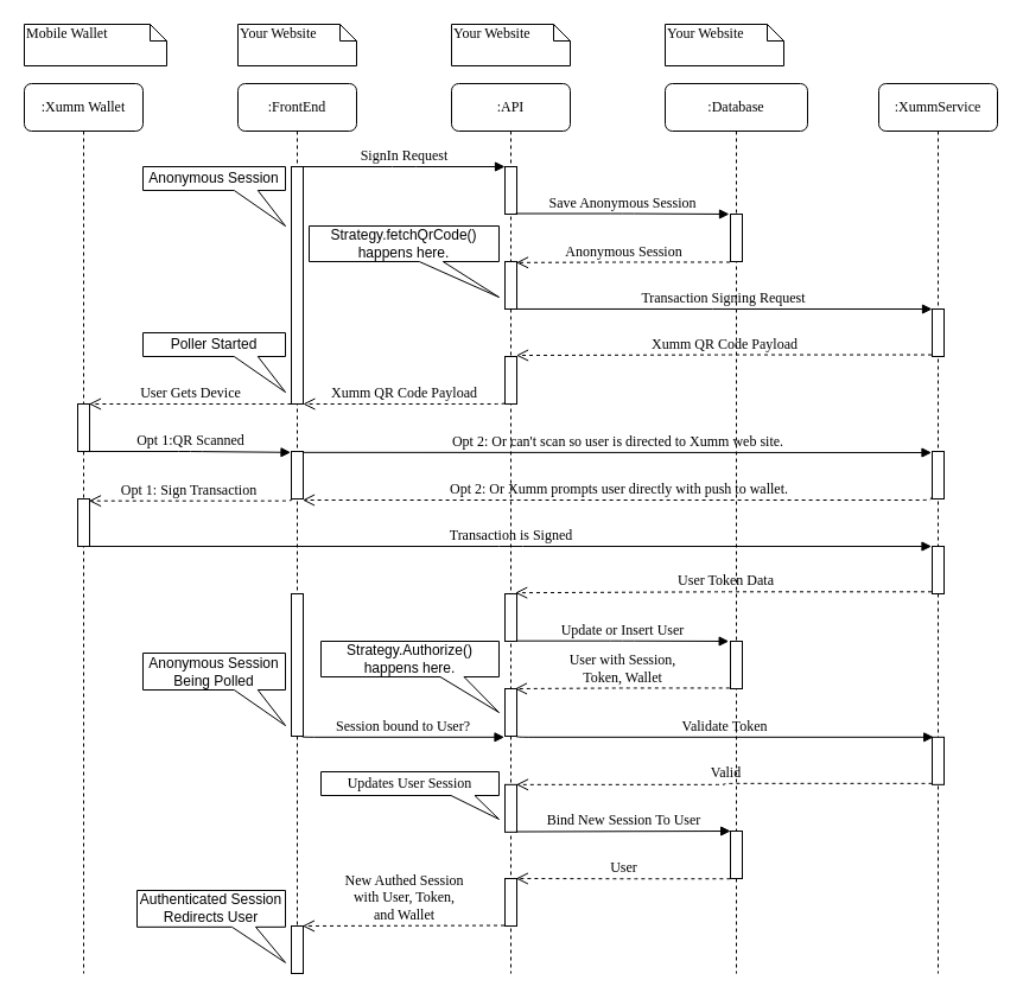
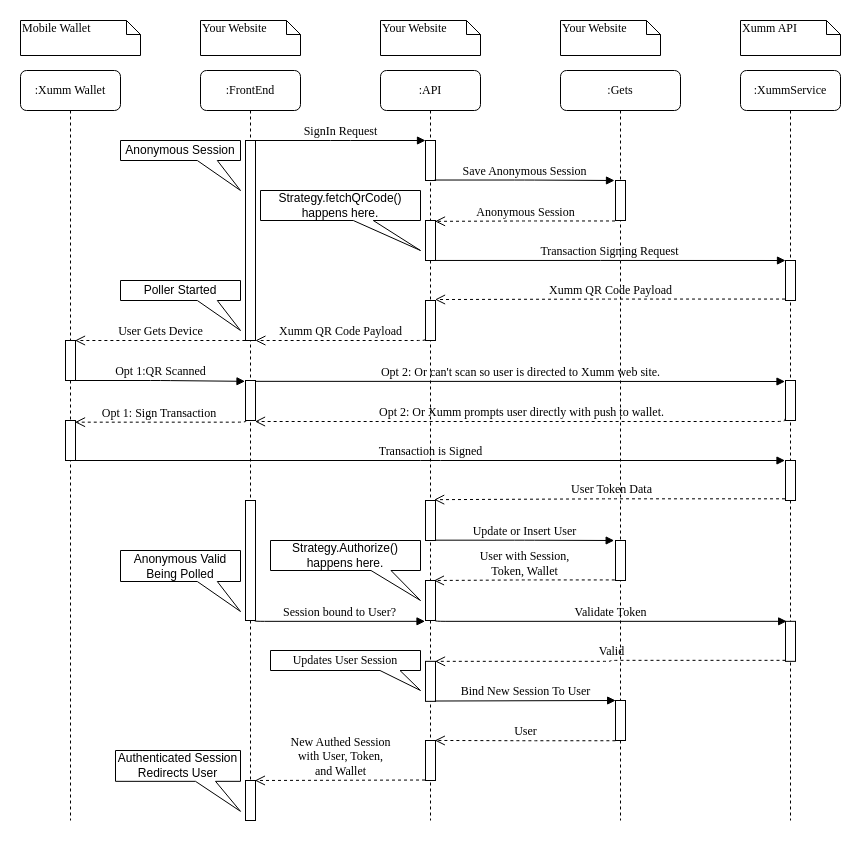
  <mxCell id="0" />
  <mxCell id="1" parent="0" />
  <mxCell id="2" value=":API" style="shape=umlLifeline;perimeter=lifelinePerimeter;whiteSpace=wrap;html=1;container=1;collapsible=0;recursiveResize=0;outlineConnect=0;rounded=1;shadow=0;comic=0;labelBackgroundColor=none;strokeWidth=1;fontFamily=Verdana;fontSize=12;align=center;" parent="1" vertex="1"><mxGeometry x="380" y="70" width="100" height="750" as="geometry" /></mxCell>
  <mxCell id="3" value="" style="html=1;points=[];perimeter=orthogonalPerimeter;rounded=0;shadow=0;comic=0;labelBackgroundColor=none;strokeWidth=1;fontFamily=Verdana;fontSize=12;align=center;" parent="2" vertex="1"><mxGeometry x="45" y="70" width="10" height="40" as="geometry" /></mxCell>
  <mxCell id="4" value="" style="html=1;points=[];perimeter=orthogonalPerimeter;rounded=0;shadow=0;comic=0;labelBackgroundColor=none;strokeWidth=1;fontFamily=Verdana;fontSize=12;align=center;" parent="2" vertex="1"><mxGeometry x="45" y="230" width="10" height="40" as="geometry" /></mxCell>
  <mxCell id="5" value="" style="html=1;points=[];perimeter=orthogonalPerimeter;rounded=0;shadow=0;comic=0;labelBackgroundColor=none;strokeWidth=1;fontFamily=Verdana;fontSize=12;align=center;" parent="2" vertex="1"><mxGeometry x="45" y="430.0" width="10" height="40" as="geometry" /></mxCell>
  <mxCell id="6" value="" style="html=1;points=[];perimeter=orthogonalPerimeter;rounded=0;shadow=0;comic=0;labelBackgroundColor=none;strokeWidth=1;fontFamily=Verdana;fontSize=12;align=center;" parent="2" vertex="1"><mxGeometry x="45" y="590.84" width="10" height="40" as="geometry" /></mxCell>
  <mxCell id="7" value="Strategy.Authorize() happens here." style="shape=callout;whiteSpace=wrap;html=1;perimeter=calloutPerimeter;position2=1;size=30;position=0.67;base=20;" parent="2" vertex="1"><mxGeometry x="-110" y="470" width="150" height="60" as="geometry" /></mxCell>
  <mxCell id="8" value="" style="html=1;points=[];perimeter=orthogonalPerimeter;rounded=0;shadow=0;comic=0;labelBackgroundColor=none;strokeWidth=1;fontFamily=Verdana;fontSize=12;align=center;" parent="2" vertex="1"><mxGeometry x="45" y="150" width="10" height="40" as="geometry" /></mxCell>
  <mxCell id="9" value="" style="html=1;points=[];perimeter=orthogonalPerimeter;rounded=0;shadow=0;comic=0;labelBackgroundColor=none;strokeWidth=1;fontFamily=Verdana;fontSize=12;align=center;" parent="2" vertex="1"><mxGeometry x="45" y="510" width="10" height="40" as="geometry" /></mxCell>
  <mxCell id="10" value="" style="html=1;points=[];perimeter=orthogonalPerimeter;rounded=0;shadow=0;comic=0;labelBackgroundColor=none;strokeWidth=1;fontFamily=Verdana;fontSize=12;align=center;" parent="2" vertex="1"><mxGeometry x="45" y="670.0" width="10" height="40" as="geometry" /></mxCell>
  <mxCell id="11" value=":XummService" style="shape=umlLifeline;perimeter=lifelinePerimeter;whiteSpace=wrap;html=1;container=1;collapsible=0;recursiveResize=0;outlineConnect=0;rounded=1;shadow=0;comic=0;labelBackgroundColor=none;strokeWidth=1;fontFamily=Verdana;fontSize=12;align=center;" parent="1" vertex="1"><mxGeometry x="740" y="70" width="100" height="750" as="geometry" /></mxCell>
  <mxCell id="12" value="" style="html=1;points=[];perimeter=orthogonalPerimeter;rounded=0;shadow=0;comic=0;labelBackgroundColor=none;strokeWidth=1;fontFamily=Verdana;fontSize=12;align=center;" parent="11" vertex="1"><mxGeometry x="45" y="190" width="10" height="40" as="geometry" /></mxCell>
  <mxCell id="13" value="" style="html=1;points=[];perimeter=orthogonalPerimeter;rounded=0;shadow=0;comic=0;labelBackgroundColor=none;strokeWidth=1;fontFamily=Verdana;fontSize=12;align=center;" parent="11" vertex="1"><mxGeometry x="45" y="390.0" width="10" height="40" as="geometry" /></mxCell>
  <mxCell id="14" value="" style="html=1;points=[];perimeter=orthogonalPerimeter;rounded=0;shadow=0;comic=0;labelBackgroundColor=none;strokeWidth=1;fontFamily=Verdana;fontSize=12;align=center;" parent="11" vertex="1"><mxGeometry x="45" y="310.0" width="10" height="40" as="geometry" /></mxCell>
  <mxCell id="15" value="" style="html=1;points=[];perimeter=orthogonalPerimeter;rounded=0;shadow=0;comic=0;labelBackgroundColor=none;strokeWidth=1;fontFamily=Verdana;fontSize=12;align=center;" parent="11" vertex="1"><mxGeometry x="45" y="550.84" width="10" height="40" as="geometry" /></mxCell>
  <mxCell id="16" value=":FrontEnd" style="shape=umlLifeline;perimeter=lifelinePerimeter;whiteSpace=wrap;html=1;container=1;collapsible=0;recursiveResize=0;outlineConnect=0;rounded=1;shadow=0;comic=0;labelBackgroundColor=none;strokeWidth=1;fontFamily=Verdana;fontSize=12;align=center;" parent="1" vertex="1"><mxGeometry x="200" y="70" width="100" height="750" as="geometry" /></mxCell>
  <mxCell id="17" value="" style="html=1;points=[];perimeter=orthogonalPerimeter;rounded=0;shadow=0;comic=0;labelBackgroundColor=none;strokeWidth=1;fontFamily=Verdana;fontSize=12;align=center;" parent="16" vertex="1"><mxGeometry x="45" y="70" width="10" height="200" as="geometry" /></mxCell>
  <mxCell id="18" value="" style="html=1;points=[];perimeter=orthogonalPerimeter;rounded=0;shadow=0;comic=0;labelBackgroundColor=none;strokeWidth=1;fontFamily=Verdana;fontSize=12;align=center;" parent="16" vertex="1"><mxGeometry x="45" y="310.0" width="10" height="40" as="geometry" /></mxCell>
  <mxCell id="19" value="" style="html=1;points=[];perimeter=orthogonalPerimeter;rounded=0;shadow=0;comic=0;labelBackgroundColor=none;strokeWidth=1;fontFamily=Verdana;fontSize=12;align=center;" parent="16" vertex="1"><mxGeometry x="45" y="710.0" width="10" height="40" as="geometry" /></mxCell>
  <mxCell id="20" value="Anonymous Session" style="shape=callout;whiteSpace=wrap;html=1;perimeter=calloutPerimeter;position2=1;size=30;position=0.64;base=20;" parent="16" vertex="1"><mxGeometry x="-80" y="70" width="120" height="50" as="geometry" /></mxCell>
  <mxCell id="21" value="" style="html=1;points=[];perimeter=orthogonalPerimeter;rounded=0;shadow=0;comic=0;labelBackgroundColor=none;strokeWidth=1;fontFamily=Verdana;fontSize=12;align=center;" parent="16" vertex="1"><mxGeometry x="45" y="430" width="10" height="120" as="geometry" /></mxCell>
- <mxCell id="22" value="Anonymous Session&lt;br&gt;Being Polled" style="shape=callout;whiteSpace=wrap;html=1;perimeter=calloutPerimeter;position2=1;size=30;position=0.64;base=20;" parent="16" vertex="1"><mxGeometry x="-80" y="480" width="120" height="61" as="geometry" /></mxCell>
+ <mxCell id="22" value="Anonymous Valid&lt;br&gt;Being Polled" style="shape=callout;whiteSpace=wrap;html=1;perimeter=calloutPerimeter;position2=1;size=30;position=0.64;base=20;" parent="16" vertex="1"><mxGeometry x="-80" y="480" width="120" height="61" as="geometry" /></mxCell>
  <mxCell id="23" value="Xumm QR Code Payload" style="html=1;verticalAlign=bottom;endArrow=open;dashed=1;endSize=8;labelBackgroundColor=none;fontFamily=Verdana;fontSize=12;edgeStyle=elbowEdgeStyle;elbow=vertical;exitX=-0.05;exitY=0.972;exitDx=0;exitDy=0;exitPerimeter=0;entryX=0.989;entryY=0.998;entryDx=0;entryDy=0;entryPerimeter=0;" parent="1" source="4" target="17" edge="1"><mxGeometry relative="1" as="geometry"><mxPoint x="255" y="340" as="targetPoint" /><Array as="points"><mxPoint x="340" y="340" /><mxPoint x="340" y="420" /><mxPoint x="350" y="320" /></Array><mxPoint x="385" y="330" as="sourcePoint" /></mxGeometry></mxCell>
  <mxCell id="24" value="SignIn Request" style="html=1;verticalAlign=bottom;endArrow=block;entryX=0;entryY=0;labelBackgroundColor=none;fontFamily=Verdana;fontSize=12;edgeStyle=elbowEdgeStyle;elbow=vertical;" parent="1" source="17" target="3" edge="1"><mxGeometry relative="1" as="geometry"><mxPoint x="320" y="180" as="sourcePoint" /></mxGeometry></mxCell>
  <mxCell id="25" value="Your Website" style="shape=note;whiteSpace=wrap;html=1;size=14;verticalAlign=top;align=left;spacingTop=-6;rounded=0;shadow=0;comic=0;labelBackgroundColor=none;strokeWidth=1;fontFamily=Verdana;fontSize=12" parent="1" vertex="1"><mxGeometry x="200" y="20" width="100" height="35" as="geometry" /></mxCell>
  <mxCell id="26" value="Your Website" style="shape=note;whiteSpace=wrap;html=1;size=14;verticalAlign=top;align=left;spacingTop=-6;rounded=0;shadow=0;comic=0;labelBackgroundColor=none;strokeWidth=1;fontFamily=Verdana;fontSize=12" parent="1" vertex="1"><mxGeometry x="380" y="20" width="100" height="35" as="geometry" /></mxCell>
+ <mxCell id="27" value="Xumm API" style="shape=note;whiteSpace=wrap;html=1;size=14;verticalAlign=top;align=left;spacingTop=-6;rounded=0;shadow=0;comic=0;labelBackgroundColor=none;strokeWidth=1;fontFamily=Verdana;fontSize=12" parent="1" vertex="1"><mxGeometry x="740" y="20" width="100" height="35" as="geometry" /></mxCell>
  <mxCell id="28" value="Transaction Signing Request" style="html=1;verticalAlign=bottom;endArrow=block;entryX=0;entryY=0;labelBackgroundColor=none;fontFamily=Verdana;fontSize=12;edgeStyle=elbowEdgeStyle;elbow=vertical;entryDx=0;entryDy=0;entryPerimeter=0;exitX=0.933;exitY=0.999;exitDx=0;exitDy=0;exitPerimeter=0;" parent="1" source="8" target="12" edge="1"><mxGeometry relative="1" as="geometry"><mxPoint x="435" y="260" as="sourcePoint" /><mxPoint x="510" y="270" as="targetPoint" /></mxGeometry></mxCell>
  <mxCell id="29" value="Xumm QR Code Payload" style="html=1;verticalAlign=bottom;endArrow=open;dashed=1;endSize=8;labelBackgroundColor=none;fontFamily=Verdana;fontSize=12;edgeStyle=elbowEdgeStyle;elbow=horizontal;exitX=-0.048;exitY=0.964;exitDx=0;exitDy=0;exitPerimeter=0;entryX=0.952;entryY=-0.024;entryDx=0;entryDy=0;entryPerimeter=0;" parent="1" source="12" target="4" edge="1"><mxGeometry relative="1" as="geometry"><mxPoint x="380" y="310" as="targetPoint" /><Array as="points" /><mxPoint x="505" y="310" as="sourcePoint" /></mxGeometry></mxCell>
  <mxCell id="30" value=":Xumm Wallet" style="shape=umlLifeline;perimeter=lifelinePerimeter;whiteSpace=wrap;html=1;container=1;collapsible=0;recursiveResize=0;outlineConnect=0;rounded=1;shadow=0;comic=0;labelBackgroundColor=none;strokeWidth=1;fontFamily=Verdana;fontSize=12;align=center;" parent="1" vertex="1"><mxGeometry x="20" y="70" width="100" height="750" as="geometry" /></mxCell>
  <mxCell id="31" value="" style="html=1;points=[];perimeter=orthogonalPerimeter;rounded=0;shadow=0;comic=0;labelBackgroundColor=none;strokeWidth=1;fontFamily=Verdana;fontSize=12;align=center;" parent="30" vertex="1"><mxGeometry x="45" y="270.0" width="10" height="40" as="geometry" /></mxCell>
  <mxCell id="32" value="" style="html=1;points=[];perimeter=orthogonalPerimeter;rounded=0;shadow=0;comic=0;labelBackgroundColor=none;strokeWidth=1;fontFamily=Verdana;fontSize=12;align=center;" parent="30" vertex="1"><mxGeometry x="45" y="350.0" width="10" height="40" as="geometry" /></mxCell>
  <mxCell id="33" value="Mobile Wallet" style="shape=note;whiteSpace=wrap;html=1;size=14;verticalAlign=top;align=left;spacingTop=-6;rounded=0;shadow=0;comic=0;labelBackgroundColor=none;strokeWidth=1;fontFamily=Verdana;fontSize=12" parent="1" vertex="1"><mxGeometry x="20" y="20" width="120" height="35" as="geometry" /></mxCell>
  <mxCell id="34" value="Opt 1:QR Scanned" style="html=1;verticalAlign=bottom;endArrow=block;labelBackgroundColor=none;fontFamily=Verdana;fontSize=12;edgeStyle=elbowEdgeStyle;elbow=horizontal;exitX=0.95;exitY=1;exitDx=0;exitDy=0;exitPerimeter=0;entryX=-0.05;entryY=0.021;entryDx=0;entryDy=0;entryPerimeter=0;" parent="1" source="31" target="18" edge="1"><mxGeometry relative="1" as="geometry"><mxPoint x="75" y="380" as="sourcePoint" /><mxPoint x="210" y="380" as="targetPoint" /><mxPoint as="offset" /></mxGeometry></mxCell>
  <mxCell id="35" value="Opt 1: Sign Transaction&amp;nbsp;" style="html=1;verticalAlign=bottom;endArrow=open;dashed=1;endSize=8;labelBackgroundColor=none;fontFamily=Verdana;fontSize=12;edgeStyle=elbowEdgeStyle;elbow=vertical;exitX=0.033;exitY=1;exitDx=0;exitDy=0;exitPerimeter=0;entryX=0.95;entryY=0.021;entryDx=0;entryDy=0;entryPerimeter=0;" parent="1" source="18" target="32" edge="1"><mxGeometry relative="1" as="geometry"><mxPoint x="100" y="422" as="targetPoint" /><Array as="points"><mxPoint x="155" y="421.66" /><mxPoint x="145" y="511.66" /><mxPoint x="155" y="411.66" /></Array><mxPoint x="180" y="422" as="sourcePoint" /></mxGeometry></mxCell>
  <mxCell id="36" value="Transaction is Signed" style="html=1;verticalAlign=bottom;endArrow=block;labelBackgroundColor=none;fontFamily=Verdana;fontSize=12;edgeStyle=elbowEdgeStyle;elbow=vertical;entryX=-0.05;entryY=0;entryDx=0;entryDy=0;entryPerimeter=0;exitX=1.033;exitY=1;exitDx=0;exitDy=0;exitPerimeter=0;" parent="1" source="32" target="13" edge="1"><mxGeometry relative="1" as="geometry"><mxPoint x="100" y="460" as="sourcePoint" /><mxPoint x="205" y="460.84" as="targetPoint" /><mxPoint as="offset" /></mxGeometry></mxCell>
  <mxCell id="37" value="User Gets Device" style="html=1;verticalAlign=bottom;endArrow=open;dashed=1;endSize=8;labelBackgroundColor=none;fontFamily=Verdana;fontSize=12;edgeStyle=elbowEdgeStyle;elbow=vertical;entryX=0.95;entryY=0;entryDx=0;entryDy=0;entryPerimeter=0;exitX=-0.011;exitY=1;exitDx=0;exitDy=0;exitPerimeter=0;" parent="1" source="17" target="31" edge="1"><mxGeometry relative="1" as="geometry"><mxPoint x="90" y="340" as="targetPoint" /><Array as="points"><mxPoint x="160" y="340" /><mxPoint x="139.67" y="420" /><mxPoint x="149.67" y="320" /></Array><mxPoint x="244.5" y="338.92" as="sourcePoint" /></mxGeometry></mxCell>
  <mxCell id="38" value="Opt 2: Or can't scan so user is directed to Xumm web site." style="html=1;verticalAlign=bottom;endArrow=block;labelBackgroundColor=none;fontFamily=Verdana;fontSize=12;edgeStyle=elbowEdgeStyle;elbow=vertical;exitX=1.033;exitY=0.021;exitDx=0;exitDy=0;exitPerimeter=0;entryX=-0.05;entryY=0.021;entryDx=0;entryDy=0;entryPerimeter=0;" parent="1" source="18" target="14" edge="1"><mxGeometry relative="1" as="geometry"><mxPoint x="370" y="380" as="sourcePoint" /><mxPoint x="500" y="380.84" as="targetPoint" /><mxPoint as="offset" /></mxGeometry></mxCell>
  <mxCell id="39" value="Opt 2: Or Xumm prompts user directly with push to wallet." style="html=1;verticalAlign=bottom;endArrow=open;dashed=1;endSize=8;labelBackgroundColor=none;fontFamily=Verdana;fontSize=12;edgeStyle=elbowEdgeStyle;elbow=horizontal;entryX=0.95;entryY=1.021;entryDx=0;entryDy=0;entryPerimeter=0;exitX=-0.05;exitY=0.958;exitDx=0;exitDy=0;exitPerimeter=0;" parent="1" source="14" target="18" edge="1"><mxGeometry relative="1" as="geometry"><mxPoint x="144.5" y="430.84" as="targetPoint" /><Array as="points"><mxPoint x="420" y="421" /><mxPoint x="215" y="521.66" /><mxPoint x="225" y="421.66" /></Array><mxPoint x="510" y="421" as="sourcePoint" /></mxGeometry></mxCell>
  <mxCell id="40" value="User Token Data" style="html=1;verticalAlign=bottom;endArrow=open;dashed=1;endSize=8;labelBackgroundColor=none;fontFamily=Verdana;fontSize=12;edgeStyle=elbowEdgeStyle;elbow=vertical;exitX=-0.05;exitY=0.958;exitDx=0;exitDy=0;exitPerimeter=0;entryX=0.867;entryY=-0.021;entryDx=0;entryDy=0;entryPerimeter=0;" parent="1" source="13" target="5" edge="1"><mxGeometry x="-0.01" relative="1" as="geometry"><mxPoint x="550" y="500" as="targetPoint" /><Array as="points" /><mxPoint x="610" y="500" as="sourcePoint" /><mxPoint as="offset" /></mxGeometry></mxCell>
  <mxCell id="41" value="Validate Token" style="html=1;verticalAlign=bottom;endArrow=block;labelBackgroundColor=none;fontFamily=Verdana;fontSize=12;edgeStyle=elbowEdgeStyle;elbow=vertical;entryX=0.117;entryY=0;entryDx=0;entryDy=0;entryPerimeter=0;exitX=0.961;exitY=0.985;exitDx=0;exitDy=0;exitPerimeter=0;" parent="1" source="9" target="15" edge="1"><mxGeometry relative="1" as="geometry"><mxPoint x="440" y="621" as="sourcePoint" /><mxPoint x="654.5" y="550.84" as="targetPoint" /><mxPoint as="offset" /><Array as="points"><mxPoint x="480" y="620.84" /></Array></mxGeometry></mxCell>
  <mxCell id="42" value="Valid" style="html=1;verticalAlign=bottom;endArrow=open;dashed=1;endSize=8;labelBackgroundColor=none;fontFamily=Verdana;fontSize=12;edgeStyle=elbowEdgeStyle;elbow=horizontal;entryX=0.95;entryY=0;entryDx=0;entryDy=0;entryPerimeter=0;exitX=0;exitY=0.975;exitDx=0;exitDy=0;exitPerimeter=0;" parent="1" source="15" target="6" edge="1"><mxGeometry x="-0.01" relative="1" as="geometry"><mxPoint x="530" y="661.84" as="targetPoint" /><Array as="points" /><mxPoint x="650" y="661.84" as="sourcePoint" /><mxPoint as="offset" /></mxGeometry></mxCell>
  <mxCell id="43" value="New Authed Session&lt;br&gt;with User, Token, &lt;br&gt;and Wallet" style="html=1;verticalAlign=bottom;endArrow=open;dashed=1;endSize=8;labelBackgroundColor=none;fontFamily=Verdana;fontSize=12;edgeStyle=elbowEdgeStyle;elbow=vertical;entryX=0.941;entryY=0.007;entryDx=0;entryDy=0;entryPerimeter=0;exitX=-0.048;exitY=0.988;exitDx=0;exitDy=0;exitPerimeter=0;" parent="1" source="10" target="19" edge="1"><mxGeometry x="-0.005" relative="1" as="geometry"><mxPoint x="300" y="701.84" as="targetPoint" /><Array as="points"><mxPoint x="340" y="780" /><mxPoint x="207.33" y="803.18" /><mxPoint x="217.33" y="703.18" /></Array><mxPoint x="410" y="780" as="sourcePoint" /><mxPoint as="offset" /></mxGeometry></mxCell>
- <mxCell id="44" value=":Database" style="shape=umlLifeline;perimeter=lifelinePerimeter;whiteSpace=wrap;html=1;container=1;collapsible=0;recursiveResize=0;outlineConnect=0;rounded=1;shadow=0;comic=0;labelBackgroundColor=none;strokeWidth=1;fontFamily=Verdana;fontSize=12;align=center;" parent="1" vertex="1"><mxGeometry x="560" y="70" width="120" height="750" as="geometry" /></mxCell>
+ <mxCell id="44" value=":Gets" style="shape=umlLifeline;perimeter=lifelinePerimeter;whiteSpace=wrap;html=1;container=1;collapsible=0;recursiveResize=0;outlineConnect=0;rounded=1;shadow=0;comic=0;labelBackgroundColor=none;strokeWidth=1;fontFamily=Verdana;fontSize=12;align=center;" parent="1" vertex="1"><mxGeometry x="560" y="70" width="120" height="750" as="geometry" /></mxCell>
  <mxCell id="45" value="" style="html=1;points=[];perimeter=orthogonalPerimeter;rounded=0;shadow=0;comic=0;labelBackgroundColor=none;strokeWidth=1;fontFamily=Verdana;fontSize=12;align=center;" parent="44" vertex="1"><mxGeometry x="55" y="110" width="10" height="40" as="geometry" /></mxCell>
  <mxCell id="46" value="" style="html=1;points=[];perimeter=orthogonalPerimeter;rounded=0;shadow=0;comic=0;labelBackgroundColor=none;strokeWidth=1;fontFamily=Verdana;fontSize=12;align=center;" parent="44" vertex="1"><mxGeometry x="55" y="470" width="10" height="40" as="geometry" /></mxCell>
  <mxCell id="47" value="" style="html=1;points=[];perimeter=orthogonalPerimeter;rounded=0;shadow=0;comic=0;labelBackgroundColor=none;strokeWidth=1;fontFamily=Verdana;fontSize=12;align=center;" parent="44" vertex="1"><mxGeometry x="55" y="630" width="10" height="40" as="geometry" /></mxCell>
  <mxCell id="48" value="Your Website" style="shape=note;whiteSpace=wrap;html=1;size=14;verticalAlign=top;align=left;spacingTop=-6;rounded=0;shadow=0;comic=0;labelBackgroundColor=none;strokeWidth=1;fontFamily=Verdana;fontSize=12" parent="1" vertex="1"><mxGeometry x="560" y="20" width="100" height="35" as="geometry" /></mxCell>
  <mxCell id="49" value="Save Anonymous Session" style="html=1;verticalAlign=bottom;endArrow=block;entryX=-0.1;entryY=0;labelBackgroundColor=none;fontFamily=Verdana;fontSize=12;edgeStyle=elbowEdgeStyle;elbow=vertical;exitX=0.905;exitY=0.988;exitDx=0;exitDy=0;exitPerimeter=0;entryDx=0;entryDy=0;entryPerimeter=0;" parent="1" source="3" target="45" edge="1"><mxGeometry relative="1" as="geometry"><mxPoint x="440" y="180" as="sourcePoint" /><mxPoint x="610" y="180" as="targetPoint" /></mxGeometry></mxCell>
  <mxCell id="50" value="Anonymous Session" style="html=1;verticalAlign=bottom;endArrow=open;dashed=1;endSize=8;labelBackgroundColor=none;fontFamily=Verdana;fontSize=12;edgeStyle=elbowEdgeStyle;elbow=vertical;entryX=0.95;entryY=0.021;entryDx=0;entryDy=0;entryPerimeter=0;exitX=-0.048;exitY=1.012;exitDx=0;exitDy=0;exitPerimeter=0;" parent="1" target="8" edge="1" source="45"><mxGeometry relative="1" as="geometry"><mxPoint x="450" y="224" as="targetPoint" /><Array as="points" /><mxPoint x="610" y="221" as="sourcePoint" /></mxGeometry></mxCell>
  <mxCell id="51" value="Update or Insert User" style="html=1;verticalAlign=bottom;endArrow=block;labelBackgroundColor=none;fontFamily=Verdana;fontSize=12;edgeStyle=elbowEdgeStyle;elbow=horizontal;exitX=0.967;exitY=0.992;exitDx=0;exitDy=0;exitPerimeter=0;entryX=-0.133;entryY=0;entryDx=0;entryDy=0;entryPerimeter=0;" parent="1" source="5" target="46" edge="1"><mxGeometry x="0.003" relative="1" as="geometry"><mxPoint x="440" y="540" as="sourcePoint" /><mxPoint x="600" y="540" as="targetPoint" /><mxPoint as="offset" /></mxGeometry></mxCell>
  <mxCell id="52" value="User with Session,&lt;br&gt;Token, Wallet" style="html=1;verticalAlign=bottom;endArrow=open;dashed=1;endSize=8;labelBackgroundColor=none;fontFamily=Verdana;fontSize=12;edgeStyle=elbowEdgeStyle;elbow=horizontal;entryX=0.843;entryY=0;entryDx=0;entryDy=0;entryPerimeter=0;exitX=-0.071;exitY=0.986;exitDx=0;exitDy=0;exitPerimeter=0;" parent="1" source="46" target="9" edge="1"><mxGeometry x="0.005" relative="1" as="geometry"><mxPoint x="434.59" y="580.84" as="targetPoint" /><Array as="points" /><mxPoint x="610" y="581" as="sourcePoint" /><mxPoint as="offset" /></mxGeometry></mxCell>
  <mxCell id="53" value="Session bound to User?" style="html=1;verticalAlign=bottom;endArrow=block;labelBackgroundColor=none;fontFamily=Verdana;fontSize=12;edgeStyle=elbowEdgeStyle;elbow=vertical;exitX=0.9;exitY=0.998;exitDx=0;exitDy=0;exitPerimeter=0;entryX=-0.048;entryY=1.012;entryDx=0;entryDy=0;entryPerimeter=0;" parent="1" source="21" target="9" edge="1"><mxGeometry relative="1" as="geometry"><mxPoint x="254.16" y="620" as="sourcePoint" /><mxPoint x="430" y="621" as="targetPoint" /><mxPoint as="offset" /><Array as="points"><mxPoint x="299.66" y="620.84" /></Array></mxGeometry></mxCell>
  <mxCell id="54" value="Strategy.fetchQrCode() happens here." style="shape=callout;whiteSpace=wrap;html=1;perimeter=calloutPerimeter;position2=1;size=30;position=0.58;base=20;" parent="1" vertex="1"><mxGeometry x="260" y="190" width="160" height="60" as="geometry" /></mxCell>
  <mxCell id="55" value="Poller Started" style="shape=callout;whiteSpace=wrap;html=1;perimeter=calloutPerimeter;position2=1;size=30;position=0.64;base=20;" parent="1" vertex="1"><mxGeometry x="120" y="280" width="120" height="50" as="geometry" /></mxCell>
  <mxCell id="56" value="Authenticated Session&lt;br&gt;Redirects User" style="shape=callout;whiteSpace=wrap;html=1;perimeter=calloutPerimeter;position2=1;size=30;position=0.64;base=20;" parent="1" vertex="1"><mxGeometry x="115" y="750" width="125" height="60.84" as="geometry" /></mxCell>
  <mxCell id="57" value="Bind New Session To User" style="html=1;verticalAlign=bottom;endArrow=block;labelBackgroundColor=none;fontFamily=Verdana;fontSize=12;edgeStyle=elbowEdgeStyle;elbow=vertical;exitX=0.933;exitY=0.992;exitDx=0;exitDy=0;exitPerimeter=0;entryX=0.017;entryY=-0.008;entryDx=0;entryDy=0;entryPerimeter=0;" parent="1" source="6" target="47" edge="1"><mxGeometry x="0.003" relative="1" as="geometry"><mxPoint x="441" y="700" as="sourcePoint" /><mxPoint x="610" y="700" as="targetPoint" /><mxPoint as="offset" /></mxGeometry></mxCell>
  <mxCell id="58" value="User" style="html=1;verticalAlign=bottom;endArrow=open;dashed=1;endSize=8;labelBackgroundColor=none;fontFamily=Verdana;fontSize=12;edgeStyle=elbowEdgeStyle;elbow=horizontal;entryX=0.933;entryY=-0.001;entryDx=0;entryDy=0;entryPerimeter=0;exitX=-0.011;exitY=1.006;exitDx=0;exitDy=0;exitPerimeter=0;" parent="1" source="47" target="10" edge="1"><mxGeometry x="-0.01" relative="1" as="geometry"><mxPoint x="450" y="741" as="targetPoint" /><Array as="points" /><mxPoint x="600" y="740" as="sourcePoint" /><mxPoint as="offset" /></mxGeometry></mxCell>
  <mxCell id="59" value="&lt;font face=&quot;verdana&quot;&gt;Updates User Session&lt;/font&gt;" style="shape=callout;whiteSpace=wrap;html=1;perimeter=calloutPerimeter;position2=1;size=20;position=0.73;base=20;" parent="1" vertex="1"><mxGeometry x="270" y="650" width="150" height="40" as="geometry" /></mxCell>
